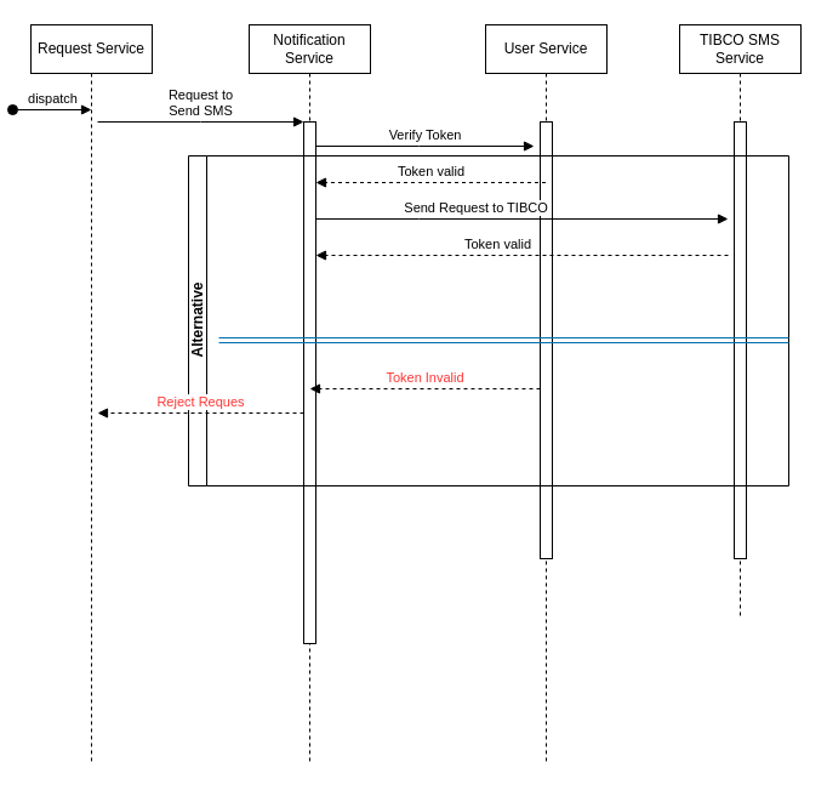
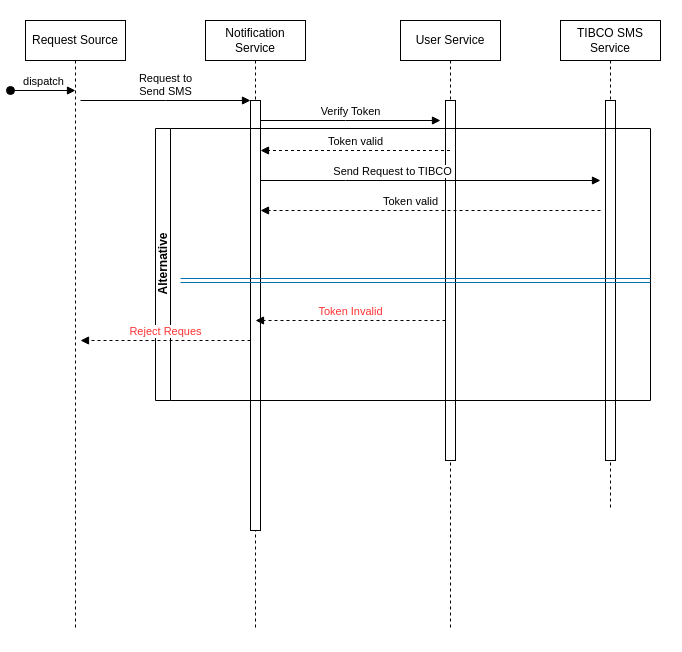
  <mxCell id="0" />
  <mxCell id="1" parent="0" />
- <mxCell id="2" value="Request Service" style="shape=umlLifeline;perimeter=lifelinePerimeter;whiteSpace=wrap;html=1;container=0;dropTarget=0;collapsible=0;recursiveResize=0;outlineConnect=0;portConstraint=eastwest;newEdgeStyle={&quot;edgeStyle&quot;:&quot;elbowEdgeStyle&quot;,&quot;elbow&quot;:&quot;vertical&quot;,&quot;curved&quot;:0,&quot;rounded&quot;:0};" parent="1" vertex="1"><mxGeometry x="20" y="20" width="100" height="610" as="geometry" /></mxCell>
+ <mxCell id="2" value="Request Source" style="shape=umlLifeline;perimeter=lifelinePerimeter;whiteSpace=wrap;html=1;container=0;dropTarget=0;collapsible=0;recursiveResize=0;outlineConnect=0;portConstraint=eastwest;newEdgeStyle={&quot;edgeStyle&quot;:&quot;elbowEdgeStyle&quot;,&quot;elbow&quot;:&quot;vertical&quot;,&quot;curved&quot;:0,&quot;rounded&quot;:0};" parent="1" vertex="1"><mxGeometry x="20" y="20" width="100" height="610" as="geometry" /></mxCell>
  <mxCell id="3" value="dispatch" style="html=1;verticalAlign=bottom;startArrow=oval;endArrow=block;startSize=8;edgeStyle=elbowEdgeStyle;elbow=vertical;curved=0;rounded=0;" parent="2" edge="1"><mxGeometry relative="1" as="geometry"><mxPoint x="-15" y="70" as="sourcePoint" /><mxPoint x="50" y="70" as="targetPoint" /></mxGeometry></mxCell>
  <mxCell id="4" value="Notification Service" style="shape=umlLifeline;perimeter=lifelinePerimeter;whiteSpace=wrap;html=1;container=0;dropTarget=0;collapsible=0;recursiveResize=0;outlineConnect=0;portConstraint=eastwest;newEdgeStyle={&quot;edgeStyle&quot;:&quot;elbowEdgeStyle&quot;,&quot;elbow&quot;:&quot;vertical&quot;,&quot;curved&quot;:0,&quot;rounded&quot;:0};" parent="1" vertex="1"><mxGeometry x="200" y="20" width="100" height="610" as="geometry" /></mxCell>
  <mxCell id="5" value="" style="html=1;points=[];perimeter=orthogonalPerimeter;outlineConnect=0;targetShapes=umlLifeline;portConstraint=eastwest;newEdgeStyle={&quot;edgeStyle&quot;:&quot;elbowEdgeStyle&quot;,&quot;elbow&quot;:&quot;vertical&quot;,&quot;curved&quot;:0,&quot;rounded&quot;:0};" parent="4" vertex="1"><mxGeometry x="45" y="80" width="10" height="430" as="geometry" /></mxCell>
  <mxCell id="6" value="Request to &lt;br&gt;Send SMS" style="html=1;verticalAlign=bottom;endArrow=block;edgeStyle=elbowEdgeStyle;elbow=vertical;curved=0;rounded=0;" parent="1" target="5" edge="1"><mxGeometry relative="1" as="geometry"><mxPoint x="75" y="100" as="sourcePoint" /><Array as="points"><mxPoint x="160" y="100" /></Array></mxGeometry></mxCell>
  <mxCell id="7" value="User Service" style="shape=umlLifeline;perimeter=lifelinePerimeter;whiteSpace=wrap;html=1;container=0;dropTarget=0;collapsible=0;recursiveResize=0;outlineConnect=0;portConstraint=eastwest;newEdgeStyle={&quot;edgeStyle&quot;:&quot;elbowEdgeStyle&quot;,&quot;elbow&quot;:&quot;vertical&quot;,&quot;curved&quot;:0,&quot;rounded&quot;:0};" vertex="1" parent="1"><mxGeometry x="395" y="20" width="100" height="610" as="geometry" /></mxCell>
  <mxCell id="8" value="" style="html=1;points=[];perimeter=orthogonalPerimeter;outlineConnect=0;targetShapes=umlLifeline;portConstraint=eastwest;newEdgeStyle={&quot;edgeStyle&quot;:&quot;elbowEdgeStyle&quot;,&quot;elbow&quot;:&quot;vertical&quot;,&quot;curved&quot;:0,&quot;rounded&quot;:0};" vertex="1" parent="7"><mxGeometry x="45" y="80" width="10" height="360" as="geometry" /></mxCell>
  <mxCell id="9" value="Verify Token" style="html=1;verticalAlign=bottom;endArrow=block;edgeStyle=elbowEdgeStyle;elbow=vertical;curved=0;rounded=0;" edge="1" parent="1"><mxGeometry relative="1" as="geometry"><mxPoint x="255" y="120" as="sourcePoint" /><Array as="points"><mxPoint x="340" y="120" /></Array><mxPoint x="435" y="120" as="targetPoint" /></mxGeometry></mxCell>
  <mxCell id="10" value="Token valid" style="html=1;verticalAlign=bottom;endArrow=block;edgeStyle=elbowEdgeStyle;elbow=vertical;curved=0;rounded=0;dashed=1;" edge="1" parent="1" source="7"><mxGeometry relative="1" as="geometry"><mxPoint x="405" y="150" as="sourcePoint" /><Array as="points"><mxPoint x="340" y="150" /></Array><mxPoint x="255" y="150" as="targetPoint" /></mxGeometry></mxCell>
  <mxCell id="11" value="TIBCO SMS Service" style="shape=umlLifeline;perimeter=lifelinePerimeter;whiteSpace=wrap;html=1;container=0;dropTarget=0;collapsible=0;recursiveResize=0;outlineConnect=0;portConstraint=eastwest;newEdgeStyle={&quot;edgeStyle&quot;:&quot;elbowEdgeStyle&quot;,&quot;elbow&quot;:&quot;vertical&quot;,&quot;curved&quot;:0,&quot;rounded&quot;:0};" vertex="1" parent="1"><mxGeometry x="555" y="20" width="100" height="490" as="geometry" /></mxCell>
  <mxCell id="12" value="" style="html=1;points=[];perimeter=orthogonalPerimeter;outlineConnect=0;targetShapes=umlLifeline;portConstraint=eastwest;newEdgeStyle={&quot;edgeStyle&quot;:&quot;elbowEdgeStyle&quot;,&quot;elbow&quot;:&quot;vertical&quot;,&quot;curved&quot;:0,&quot;rounded&quot;:0};" vertex="1" parent="11"><mxGeometry x="45" y="80" width="10" height="360" as="geometry" /></mxCell>
  <mxCell id="13" value="Alternative" style="swimlane;horizontal=0;whiteSpace=wrap;html=1;startSize=15;" vertex="1" parent="1"><mxGeometry x="150" y="128" width="495" height="272" as="geometry" /></mxCell>
  <mxCell id="14" value="&lt;font color=&quot;#ff3333&quot;&gt;Token Invalid&lt;/font&gt;" style="html=1;verticalAlign=bottom;endArrow=block;edgeStyle=elbowEdgeStyle;elbow=vertical;curved=0;rounded=0;dashed=1;" edge="1" parent="13"><mxGeometry relative="1" as="geometry"><mxPoint x="290" y="192" as="sourcePoint" /><Array as="points"><mxPoint x="185" y="192" /></Array><mxPoint x="100" y="192" as="targetPoint" /></mxGeometry></mxCell>
  <mxCell id="15" value="&lt;font color=&quot;#ff3333&quot;&gt;Reject Reques&lt;br&gt;&lt;/font&gt;" style="html=1;verticalAlign=bottom;endArrow=block;edgeStyle=elbowEdgeStyle;elbow=vertical;curved=0;rounded=0;dashed=1;" edge="1" parent="13"><mxGeometry relative="1" as="geometry"><mxPoint x="95" y="212.0" as="sourcePoint" /><Array as="points"><mxPoint x="-10" y="212.0" /></Array><mxPoint x="-75" y="212.29" as="targetPoint" /></mxGeometry></mxCell>
  <mxCell id="16" value="Send Request to TIBCO" style="html=1;verticalAlign=bottom;endArrow=block;edgeStyle=elbowEdgeStyle;elbow=vertical;curved=0;rounded=0;" edge="1" parent="13"><mxGeometry x="-0.225" relative="1" as="geometry"><mxPoint x="105" y="52" as="sourcePoint" /><Array as="points"><mxPoint x="190" y="52" /></Array><mxPoint x="445" y="52" as="targetPoint" /><mxPoint as="offset" /></mxGeometry></mxCell>
  <mxCell id="17" value="Token valid" style="html=1;verticalAlign=bottom;endArrow=block;edgeStyle=elbowEdgeStyle;elbow=vertical;curved=0;rounded=0;dashed=1;" edge="1" parent="13"><mxGeometry x="0.118" relative="1" as="geometry"><mxPoint x="445" y="82" as="sourcePoint" /><Array as="points"><mxPoint x="340" y="82" /></Array><mxPoint x="105" y="82" as="targetPoint" /><mxPoint as="offset" /></mxGeometry></mxCell>
  <mxCell id="18" value="" style="shape=link;html=1;rounded=0;fillColor=#1ba1e2;strokeColor=#006EAF;" edge="1" parent="13"><mxGeometry width="100" relative="1" as="geometry"><mxPoint x="25" y="152" as="sourcePoint" /><mxPoint x="495" y="152" as="targetPoint" /></mxGeometry></mxCell>
